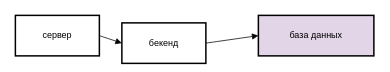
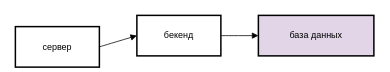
  <mxCell id="0" />
  <mxCell id="1" parent="0" />
- <mxCell id="2" value="сервер" style="whiteSpace=wrap;strokeWidth=2;" vertex="1" parent="1"><mxGeometry x="20" y="20" width="112" height="54" as="geometry" /></mxCell>
- <mxCell id="3" value="бекенд" style="whiteSpace=wrap;strokeWidth=2;" vertex="1" parent="1"><mxGeometry x="162" y="30" width="112" height="54" as="geometry" /></mxCell>
+ <mxCell id="2" value="сервер" style="whiteSpace=wrap;strokeWidth=2;" vertex="1" parent="1"><mxGeometry x="20" y="35" width="112" height="54" as="geometry" /></mxCell>
+ <mxCell id="3" value="бекенд" style="whiteSpace=wrap;strokeWidth=2;" vertex="1" parent="1"><mxGeometry x="182" y="20" width="112" height="54" as="geometry" /></mxCell>
  <mxCell id="4" value="база данных" style="whiteSpace=wrap;strokeWidth=2;fillColor=#e1d5e7;" vertex="1" parent="1"><mxGeometry x="344" y="20" width="154" height="54" as="geometry" /></mxCell>
  <mxCell id="5" value="" style="curved=1;startArrow=none;endArrow=block;exitX=1;exitY=0.5;entryX=0;entryY=0.5;" edge="1" parent="1" source="2" target="3"><mxGeometry relative="1" as="geometry"><Array as="points" /></mxGeometry></mxCell>
  <mxCell id="6" value="" style="curved=1;startArrow=none;endArrow=block;exitX=1;exitY=0.5;entryX=0;entryY=0.5;" edge="1" parent="1" source="3" target="4"><mxGeometry relative="1" as="geometry"><Array as="points" /></mxGeometry></mxCell>
